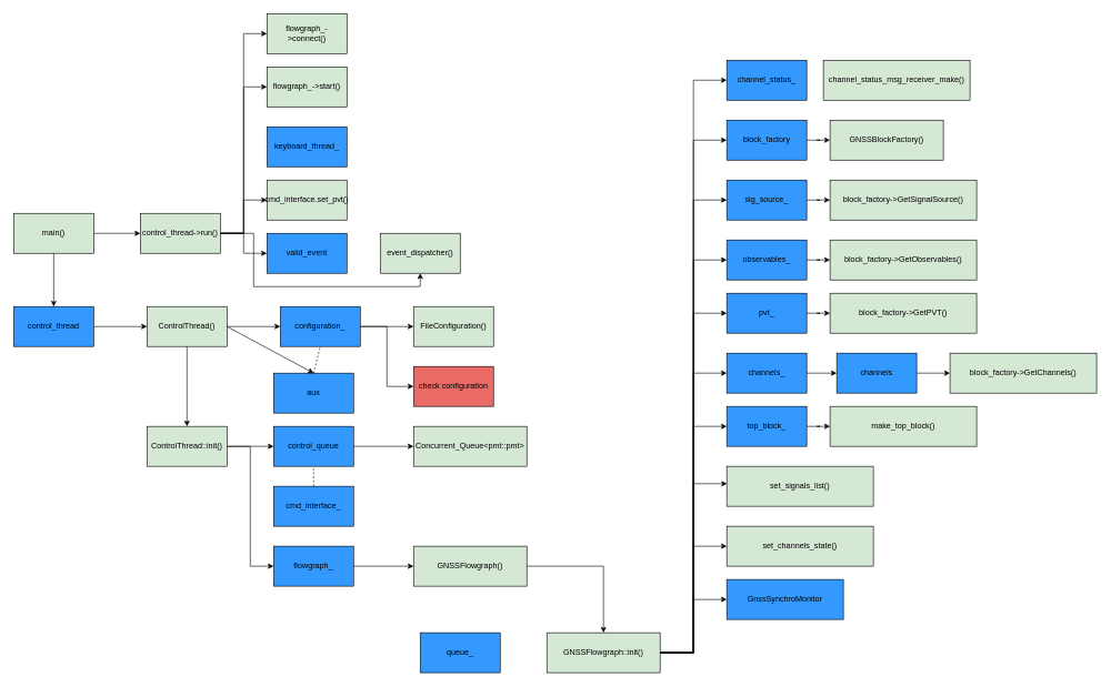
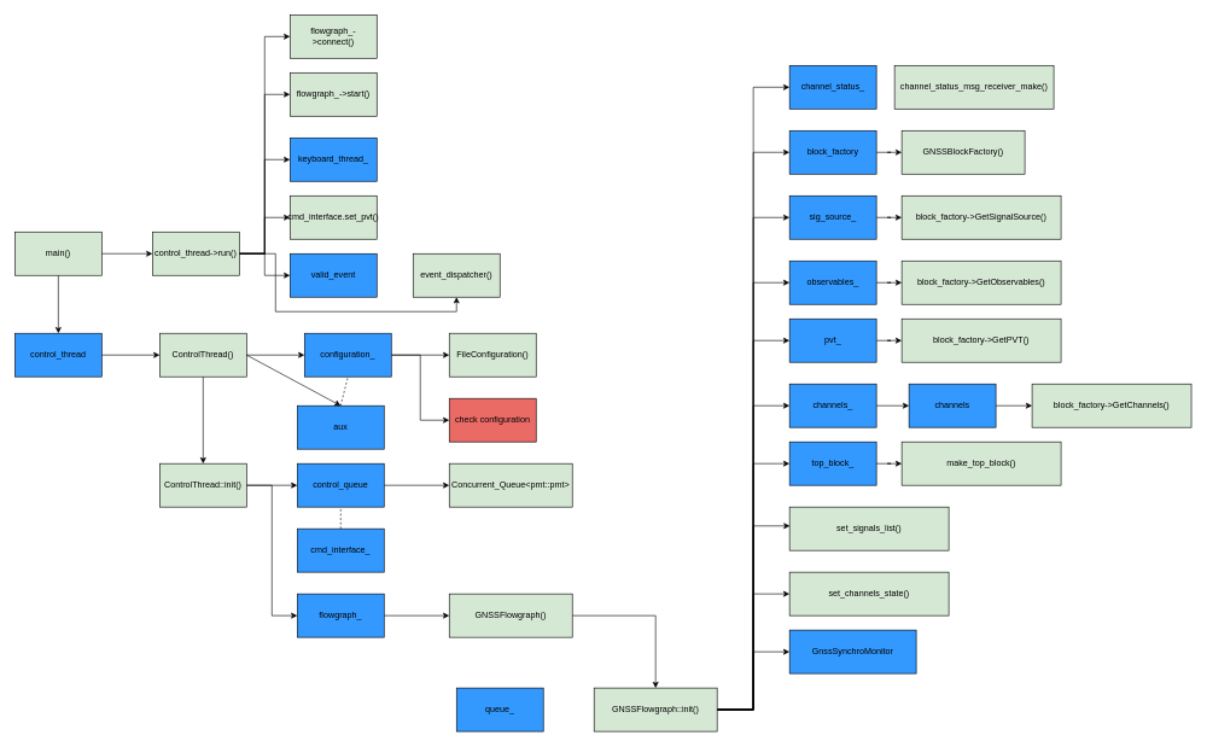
  <mxCell id="0" />
  <mxCell id="1" parent="0" />
  <mxCell id="2" value="" style="edgeStyle=orthogonalEdgeStyle;rounded=0;orthogonalLoop=1;jettySize=auto;html=1;" parent="1" source="4" target="6" edge="1"><mxGeometry relative="1" as="geometry" /></mxCell>
  <mxCell id="3" style="edgeStyle=orthogonalEdgeStyle;rounded=0;orthogonalLoop=1;jettySize=auto;html=1;exitX=1;exitY=0.5;exitDx=0;exitDy=0;entryX=0;entryY=0.5;entryDx=0;entryDy=0;fontColor=#3399FF;" parent="1" source="4" target="36" edge="1"><mxGeometry relative="1" as="geometry" /></mxCell>
  <mxCell id="4" value="main()" style="rounded=0;whiteSpace=wrap;html=1;fillColor=#D5E8D4;" parent="1" vertex="1"><mxGeometry x="20" y="320" width="120" height="60" as="geometry" /></mxCell>
  <mxCell id="5" value="" style="edgeStyle=orthogonalEdgeStyle;rounded=0;orthogonalLoop=1;jettySize=auto;html=1;" parent="1" source="6" target="9" edge="1"><mxGeometry relative="1" as="geometry" /></mxCell>
  <mxCell id="6" value="control_thread" style="whiteSpace=wrap;html=1;rounded=0;fillColor=#3399FF;" parent="1" vertex="1"><mxGeometry x="20" y="460" width="120" height="60" as="geometry" /></mxCell>
  <mxCell id="7" value="" style="edgeStyle=orthogonalEdgeStyle;rounded=0;orthogonalLoop=1;jettySize=auto;html=1;" parent="1" source="9" target="12" edge="1"><mxGeometry relative="1" as="geometry" /></mxCell>
  <mxCell id="8" style="edgeStyle=orthogonalEdgeStyle;rounded=0;orthogonalLoop=1;jettySize=auto;html=1;exitX=0.5;exitY=1;exitDx=0;exitDy=0;entryX=0.5;entryY=0;entryDx=0;entryDy=0;" parent="1" source="9" target="19" edge="1"><mxGeometry relative="1" as="geometry" /></mxCell>
  <mxCell id="9" value="ControlThread()" style="whiteSpace=wrap;html=1;rounded=0;fillColor=#D5E8D4;" parent="1" vertex="1"><mxGeometry x="220" y="460" width="120" height="60" as="geometry" /></mxCell>
  <mxCell id="10" value="" style="edgeStyle=orthogonalEdgeStyle;rounded=0;orthogonalLoop=1;jettySize=auto;html=1;" parent="1" source="12" target="13" edge="1"><mxGeometry relative="1" as="geometry" /></mxCell>
  <mxCell id="11" style="edgeStyle=orthogonalEdgeStyle;rounded=0;orthogonalLoop=1;jettySize=auto;html=1;entryX=0;entryY=0.5;entryDx=0;entryDy=0;" parent="1" source="12" target="17" edge="1"><mxGeometry relative="1" as="geometry" /></mxCell>
  <mxCell id="12" value="configuration_" style="whiteSpace=wrap;html=1;rounded=0;strokeColor=#000000;fillColor=#3399FF;" parent="1" vertex="1"><mxGeometry x="420" y="460" width="120" height="60" as="geometry" /></mxCell>
  <mxCell id="13" value="FileConfiguration()" style="whiteSpace=wrap;html=1;rounded=0;fillColor=#D5E8D4;" parent="1" vertex="1"><mxGeometry x="620" y="460" width="120" height="60" as="geometry" /></mxCell>
  <mxCell id="14" value="aux" style="whiteSpace=wrap;html=1;rounded=0;fillColor=#3399FF;" parent="1" vertex="1"><mxGeometry x="410" y="560" width="120" height="60" as="geometry" /></mxCell>
  <mxCell id="15" value="" style="endArrow=classic;html=1;rounded=0;exitX=1;exitY=0.5;exitDx=0;exitDy=0;entryX=0.5;entryY=0;entryDx=0;entryDy=0;" parent="1" source="9" target="14" edge="1"><mxGeometry width="50" height="50" relative="1" as="geometry"><mxPoint x="420" y="550" as="sourcePoint" /><mxPoint x="470" y="500" as="targetPoint" /></mxGeometry></mxCell>
  <mxCell id="16" value="" style="endArrow=none;dashed=1;html=1;rounded=0;entryX=0.5;entryY=1;entryDx=0;entryDy=0;exitX=0.5;exitY=0;exitDx=0;exitDy=0;" parent="1" source="14" target="12" edge="1"><mxGeometry width="50" height="50" relative="1" as="geometry"><mxPoint x="420" y="550" as="sourcePoint" /><mxPoint x="470" y="500" as="targetPoint" /></mxGeometry></mxCell>
  <mxCell id="17" value="check configuration" style="whiteSpace=wrap;html=1;rounded=0;fillColor=#EA6B66;" parent="1" vertex="1"><mxGeometry x="620" y="550" width="120" height="60" as="geometry" /></mxCell>
  <mxCell id="18" style="edgeStyle=orthogonalEdgeStyle;rounded=0;orthogonalLoop=1;jettySize=auto;html=1;entryX=0;entryY=0.5;entryDx=0;entryDy=0;fontColor=#3399FF;" parent="1" source="19" target="27" edge="1"><mxGeometry relative="1" as="geometry" /></mxCell>
  <mxCell id="19" value="ControlThread::init()" style="whiteSpace=wrap;html=1;rounded=0;fillColor=#D5E8D4;" parent="1" vertex="1"><mxGeometry x="220" y="640" width="120" height="60" as="geometry" /></mxCell>
  <mxCell id="20" style="edgeStyle=orthogonalEdgeStyle;rounded=0;orthogonalLoop=1;jettySize=auto;html=1;exitX=1;exitY=0.5;exitDx=0;exitDy=0;entryX=0;entryY=0.5;entryDx=0;entryDy=0;fontColor=#3399FF;" parent="1" source="21" target="23" edge="1"><mxGeometry relative="1" as="geometry" /></mxCell>
  <mxCell id="21" value="control_queue" style="whiteSpace=wrap;html=1;rounded=0;strokeColor=#000000;fillColor=#3399FF;" parent="1" vertex="1"><mxGeometry x="410" y="640" width="120" height="60" as="geometry" /></mxCell>
  <mxCell id="22" value="" style="endArrow=classic;html=1;rounded=0;exitX=1;exitY=0.5;exitDx=0;exitDy=0;entryX=0;entryY=0.5;entryDx=0;entryDy=0;" parent="1" source="19" target="21" edge="1"><mxGeometry width="50" height="50" relative="1" as="geometry"><mxPoint x="380" y="640" as="sourcePoint" /><mxPoint x="430" y="590" as="targetPoint" /></mxGeometry></mxCell>
  <mxCell id="23" value="Concurrent_Queue&amp;lt;pmt::pmt&amp;gt;" style="whiteSpace=wrap;html=1;rounded=0;fillColor=#D5E8D4;" parent="1" vertex="1"><mxGeometry x="620" y="640" width="170" height="60" as="geometry" /></mxCell>
  <mxCell id="24" value="cmd_interface_" style="whiteSpace=wrap;html=1;rounded=0;strokeColor=#000000;fillColor=#3399FF;" parent="1" vertex="1"><mxGeometry x="410" y="730" width="120" height="60" as="geometry" /></mxCell>
  <mxCell id="25" value="" style="endArrow=none;dashed=1;html=1;rounded=0;fontColor=#3399FF;entryX=0.5;entryY=1;entryDx=0;entryDy=0;exitX=0.5;exitY=0;exitDx=0;exitDy=0;" parent="1" source="24" target="21" edge="1"><mxGeometry width="50" height="50" relative="1" as="geometry"><mxPoint x="420" y="640" as="sourcePoint" /><mxPoint x="470" y="590" as="targetPoint" /></mxGeometry></mxCell>
  <mxCell id="26" style="edgeStyle=orthogonalEdgeStyle;rounded=0;orthogonalLoop=1;jettySize=auto;html=1;entryX=0;entryY=0.5;entryDx=0;entryDy=0;fontColor=#3399FF;" parent="1" source="27" target="29" edge="1"><mxGeometry relative="1" as="geometry" /></mxCell>
  <mxCell id="27" value="flowgraph_" style="whiteSpace=wrap;html=1;rounded=0;strokeColor=#000000;fillColor=#3399FF;" parent="1" vertex="1"><mxGeometry x="410" y="820" width="120" height="60" as="geometry" /></mxCell>
  <mxCell id="28" style="edgeStyle=orthogonalEdgeStyle;rounded=0;orthogonalLoop=1;jettySize=auto;html=1;entryX=0.5;entryY=0;entryDx=0;entryDy=0;" edge="1" parent="1" source="29" target="53"><mxGeometry relative="1" as="geometry" /></mxCell>
  <mxCell id="29" value="GNSSFlowgraph()" style="whiteSpace=wrap;html=1;rounded=0;fillColor=#D5E8D4;" parent="1" vertex="1"><mxGeometry x="620" y="820" width="170" height="60" as="geometry" /></mxCell>
  <mxCell id="30" style="edgeStyle=orthogonalEdgeStyle;rounded=0;orthogonalLoop=1;jettySize=auto;html=1;exitX=1;exitY=0.5;exitDx=0;exitDy=0;entryX=0;entryY=0.5;entryDx=0;entryDy=0;" edge="1" parent="1" source="36" target="37"><mxGeometry relative="1" as="geometry" /></mxCell>
  <mxCell id="31" style="edgeStyle=orthogonalEdgeStyle;rounded=0;orthogonalLoop=1;jettySize=auto;html=1;entryX=0;entryY=0.5;entryDx=0;entryDy=0;" edge="1" parent="1" source="36" target="38"><mxGeometry relative="1" as="geometry" /></mxCell>
+ <mxCell id="32" style="edgeStyle=orthogonalEdgeStyle;rounded=0;orthogonalLoop=1;jettySize=auto;html=1;entryX=0;entryY=0.5;entryDx=0;entryDy=0;" edge="1" parent="1" source="36" target="39"><mxGeometry relative="1" as="geometry" /></mxCell>
  <mxCell id="33" style="edgeStyle=orthogonalEdgeStyle;rounded=0;orthogonalLoop=1;jettySize=auto;html=1;entryX=0;entryY=0.5;entryDx=0;entryDy=0;" edge="1" parent="1" source="36" target="40"><mxGeometry relative="1" as="geometry" /></mxCell>
  <mxCell id="34" style="edgeStyle=orthogonalEdgeStyle;rounded=0;orthogonalLoop=1;jettySize=auto;html=1;entryX=0;entryY=0.5;entryDx=0;entryDy=0;" edge="1" parent="1" source="36" target="41"><mxGeometry relative="1" as="geometry" /></mxCell>
  <mxCell id="35" style="edgeStyle=orthogonalEdgeStyle;rounded=0;orthogonalLoop=1;jettySize=auto;html=1;entryX=0.5;entryY=1;entryDx=0;entryDy=0;" edge="1" parent="1" source="36" target="42"><mxGeometry relative="1" as="geometry"><Array as="points"><mxPoint x="380" y="350" /><mxPoint x="380" y="430" /><mxPoint x="630" y="430" /></Array></mxGeometry></mxCell>
  <mxCell id="36" value="control_thread-&amp;gt;run()" style="whiteSpace=wrap;html=1;rounded=0;fillColor=#D5E8D4;" parent="1" vertex="1"><mxGeometry x="210" y="320" width="120" height="60" as="geometry" /></mxCell>
  <mxCell id="37" value="flowgraph_-&amp;gt;connect()" style="whiteSpace=wrap;html=1;rounded=0;fillColor=#D5E8D4;" vertex="1" parent="1"><mxGeometry x="400" y="20" width="120" height="60" as="geometry" /></mxCell>
  <mxCell id="38" value="flowgraph_-&amp;gt;start()" style="whiteSpace=wrap;html=1;rounded=0;fillColor=#D5E8D4;" vertex="1" parent="1"><mxGeometry x="400" y="100" width="120" height="60" as="geometry" /></mxCell>
  <mxCell id="39" value="keyboard_thread_" style="whiteSpace=wrap;html=1;rounded=0;strokeColor=#000000;fillColor=#3399FF;" vertex="1" parent="1"><mxGeometry x="400" y="190" width="120" height="60" as="geometry" /></mxCell>
  <mxCell id="40" value="cmd_interface.set_pvt()" style="whiteSpace=wrap;html=1;rounded=0;fillColor=#D5E8D4;" vertex="1" parent="1"><mxGeometry x="400" y="270" width="120" height="60" as="geometry" /></mxCell>
  <mxCell id="41" value="valid_event" style="whiteSpace=wrap;html=1;rounded=0;strokeColor=#000000;fillColor=#3399FF;" vertex="1" parent="1"><mxGeometry x="400" y="350" width="120" height="60" as="geometry" /></mxCell>
  <mxCell id="42" value="event_dispatcher()" style="whiteSpace=wrap;html=1;rounded=0;fillColor=#D5E8D4;" vertex="1" parent="1"><mxGeometry x="570" y="350" width="120" height="60" as="geometry" /></mxCell>
  <mxCell id="43" style="edgeStyle=orthogonalEdgeStyle;rounded=0;orthogonalLoop=1;jettySize=auto;html=1;entryX=0;entryY=0.5;entryDx=0;entryDy=0;" edge="1" parent="1" source="53" target="57"><mxGeometry relative="1" as="geometry" /></mxCell>
  <mxCell id="44" style="edgeStyle=orthogonalEdgeStyle;rounded=0;orthogonalLoop=1;jettySize=auto;html=1;entryX=0;entryY=0.5;entryDx=0;entryDy=0;" edge="1" parent="1" source="53" target="60"><mxGeometry relative="1" as="geometry" /></mxCell>
  <mxCell id="45" style="edgeStyle=orthogonalEdgeStyle;rounded=0;orthogonalLoop=1;jettySize=auto;html=1;entryX=0;entryY=0.5;entryDx=0;entryDy=0;" edge="1" parent="1" source="53" target="63"><mxGeometry relative="1" as="geometry" /></mxCell>
  <mxCell id="46" style="edgeStyle=orthogonalEdgeStyle;rounded=0;orthogonalLoop=1;jettySize=auto;html=1;entryX=0;entryY=0.5;entryDx=0;entryDy=0;" edge="1" parent="1" source="53" target="66"><mxGeometry relative="1" as="geometry" /></mxCell>
  <mxCell id="47" style="edgeStyle=orthogonalEdgeStyle;rounded=0;orthogonalLoop=1;jettySize=auto;html=1;entryX=0;entryY=0.5;entryDx=0;entryDy=0;" edge="1" parent="1" source="53" target="55"><mxGeometry relative="1" as="geometry" /></mxCell>
  <mxCell id="48" style="edgeStyle=orthogonalEdgeStyle;rounded=0;orthogonalLoop=1;jettySize=auto;html=1;entryX=0;entryY=0.5;entryDx=0;entryDy=0;" edge="1" parent="1" source="53" target="69"><mxGeometry relative="1" as="geometry" /></mxCell>
  <mxCell id="49" style="edgeStyle=orthogonalEdgeStyle;rounded=0;orthogonalLoop=1;jettySize=auto;html=1;entryX=0;entryY=0.5;entryDx=0;entryDy=0;" edge="1" parent="1" source="53" target="72"><mxGeometry relative="1" as="geometry" /></mxCell>
  <mxCell id="50" style="edgeStyle=orthogonalEdgeStyle;rounded=0;orthogonalLoop=1;jettySize=auto;html=1;entryX=0.002;entryY=0.435;entryDx=0;entryDy=0;entryPerimeter=0;" edge="1" parent="1" source="53" target="76"><mxGeometry relative="1" as="geometry" /></mxCell>
  <mxCell id="51" style="edgeStyle=orthogonalEdgeStyle;rounded=0;orthogonalLoop=1;jettySize=auto;html=1;entryX=0;entryY=0.5;entryDx=0;entryDy=0;" edge="1" parent="1" source="53" target="77"><mxGeometry relative="1" as="geometry" /></mxCell>
  <mxCell id="52" style="edgeStyle=orthogonalEdgeStyle;rounded=0;orthogonalLoop=1;jettySize=auto;html=1;entryX=0;entryY=0.5;entryDx=0;entryDy=0;" edge="1" parent="1" source="53" target="78"><mxGeometry relative="1" as="geometry" /></mxCell>
  <mxCell id="53" value="GNSSFlowgraph::init()" style="whiteSpace=wrap;html=1;rounded=0;fillColor=#D5E8D4;" vertex="1" parent="1"><mxGeometry x="820" y="950" width="170" height="60" as="geometry" /></mxCell>
  <mxCell id="54" style="edgeStyle=orthogonalEdgeStyle;rounded=0;orthogonalLoop=1;jettySize=auto;html=1;entryX=0;entryY=0.5;entryDx=0;entryDy=0;" edge="1" parent="1" source="55" target="56"><mxGeometry relative="1" as="geometry" /></mxCell>
  <mxCell id="55" value="block_factory" style="whiteSpace=wrap;html=1;rounded=0;strokeColor=#000000;fillColor=#3399FF;" vertex="1" parent="1"><mxGeometry x="1090" y="180" width="120" height="60" as="geometry" /></mxCell>
  <mxCell id="56" value="GNSSBlockFactory()" style="whiteSpace=wrap;html=1;rounded=0;fillColor=#D5E8D4;" vertex="1" parent="1"><mxGeometry x="1245" y="180" width="170" height="60" as="geometry" /></mxCell>
  <mxCell id="57" value="channel_status_" style="whiteSpace=wrap;html=1;rounded=0;strokeColor=#000000;fillColor=#3399FF;" vertex="1" parent="1"><mxGeometry x="1090" y="90" width="120" height="60" as="geometry" /></mxCell>
  <mxCell id="58" value="channel_status_msg_receiver_make()" style="whiteSpace=wrap;html=1;rounded=0;fillColor=#D5E8D4;" vertex="1" parent="1"><mxGeometry x="1235" y="90" width="220" height="60" as="geometry" /></mxCell>
  <mxCell id="59" style="edgeStyle=orthogonalEdgeStyle;rounded=0;orthogonalLoop=1;jettySize=auto;html=1;entryX=0;entryY=0.5;entryDx=0;entryDy=0;" edge="1" parent="1" source="60" target="61"><mxGeometry relative="1" as="geometry" /></mxCell>
  <mxCell id="60" value="sig_source_" style="whiteSpace=wrap;html=1;rounded=0;strokeColor=#000000;fillColor=#3399FF;" vertex="1" parent="1"><mxGeometry x="1090" y="270" width="120" height="60" as="geometry" /></mxCell>
  <mxCell id="61" value="block_factory-&amp;gt;GetSignalSource()" style="whiteSpace=wrap;html=1;rounded=0;fillColor=#D5E8D4;" vertex="1" parent="1"><mxGeometry x="1245" y="270" width="220" height="60" as="geometry" /></mxCell>
  <mxCell id="62" style="edgeStyle=orthogonalEdgeStyle;rounded=0;orthogonalLoop=1;jettySize=auto;html=1;entryX=0;entryY=0.5;entryDx=0;entryDy=0;" edge="1" parent="1" source="63" target="64"><mxGeometry relative="1" as="geometry" /></mxCell>
  <mxCell id="63" value="observables_" style="whiteSpace=wrap;html=1;rounded=0;strokeColor=#000000;fillColor=#3399FF;" vertex="1" parent="1"><mxGeometry x="1090" y="360" width="120" height="60" as="geometry" /></mxCell>
  <mxCell id="64" value="block_factory-&amp;gt;GetObservables()" style="whiteSpace=wrap;html=1;rounded=0;fillColor=#D5E8D4;" vertex="1" parent="1"><mxGeometry x="1245" y="360" width="220" height="60" as="geometry" /></mxCell>
  <mxCell id="65" style="edgeStyle=orthogonalEdgeStyle;rounded=0;orthogonalLoop=1;jettySize=auto;html=1;entryX=0;entryY=0.5;entryDx=0;entryDy=0;" edge="1" parent="1" source="66" target="67"><mxGeometry relative="1" as="geometry" /></mxCell>
  <mxCell id="66" value="pvt_" style="whiteSpace=wrap;html=1;rounded=0;strokeColor=#000000;fillColor=#3399FF;" vertex="1" parent="1"><mxGeometry x="1090" y="440" width="120" height="60" as="geometry" /></mxCell>
  <mxCell id="67" value="block_factory-&amp;gt;GetPVT()" style="whiteSpace=wrap;html=1;rounded=0;fillColor=#D5E8D4;" vertex="1" parent="1"><mxGeometry x="1245" y="440" width="220" height="60" as="geometry" /></mxCell>
  <mxCell id="68" style="edgeStyle=orthogonalEdgeStyle;rounded=0;orthogonalLoop=1;jettySize=auto;html=1;entryX=0;entryY=0.5;entryDx=0;entryDy=0;" edge="1" parent="1" source="69" target="70"><mxGeometry relative="1" as="geometry" /></mxCell>
  <mxCell id="69" value="top_block_" style="whiteSpace=wrap;html=1;rounded=0;strokeColor=#000000;fillColor=#3399FF;" vertex="1" parent="1"><mxGeometry x="1090" y="610" width="120" height="60" as="geometry" /></mxCell>
  <mxCell id="70" value="make_top_block()" style="whiteSpace=wrap;html=1;rounded=0;fillColor=#D5E8D4;" vertex="1" parent="1"><mxGeometry x="1245" y="610" width="220" height="60" as="geometry" /></mxCell>
  <mxCell id="71" style="edgeStyle=orthogonalEdgeStyle;rounded=0;orthogonalLoop=1;jettySize=auto;html=1;entryX=0;entryY=0.5;entryDx=0;entryDy=0;" edge="1" parent="1" source="72" target="74"><mxGeometry relative="1" as="geometry" /></mxCell>
  <mxCell id="72" value="channels_" style="whiteSpace=wrap;html=1;rounded=0;strokeColor=#000000;fillColor=#3399FF;" vertex="1" parent="1"><mxGeometry x="1090" y="530" width="120" height="60" as="geometry" /></mxCell>
  <mxCell id="73" style="edgeStyle=orthogonalEdgeStyle;rounded=0;orthogonalLoop=1;jettySize=auto;html=1;entryX=0;entryY=0.5;entryDx=0;entryDy=0;" edge="1" parent="1" source="74" target="75"><mxGeometry relative="1" as="geometry" /></mxCell>
  <mxCell id="74" value="channels" style="whiteSpace=wrap;html=1;rounded=0;strokeColor=#000000;fillColor=#3399FF;" vertex="1" parent="1"><mxGeometry x="1255" y="530" width="120" height="60" as="geometry" /></mxCell>
  <mxCell id="75" value="block_factory-&amp;gt;GetChannels()" style="whiteSpace=wrap;html=1;rounded=0;fillColor=#D5E8D4;" vertex="1" parent="1"><mxGeometry x="1425" y="530" width="220" height="60" as="geometry" /></mxCell>
  <mxCell id="76" value="set_signals_list()" style="whiteSpace=wrap;html=1;rounded=0;fillColor=#D5E8D4;" vertex="1" parent="1"><mxGeometry x="1090" y="700" width="220" height="60" as="geometry" /></mxCell>
  <mxCell id="77" value="set_channels_state()" style="whiteSpace=wrap;html=1;rounded=0;fillColor=#D5E8D4;" vertex="1" parent="1"><mxGeometry x="1090" y="790" width="220" height="60" as="geometry" /></mxCell>
  <mxCell id="78" value="GnssSynchroMonitor" style="whiteSpace=wrap;html=1;rounded=0;strokeColor=#000000;fillColor=#3399FF;" vertex="1" parent="1"><mxGeometry x="1090" y="870" width="175" height="60" as="geometry" /></mxCell>
  <mxCell id="79" value="queue_" style="whiteSpace=wrap;html=1;rounded=0;strokeColor=#000000;fillColor=#3399FF;" vertex="1" parent="1"><mxGeometry x="630" y="950" width="120" height="60" as="geometry" /></mxCell>
